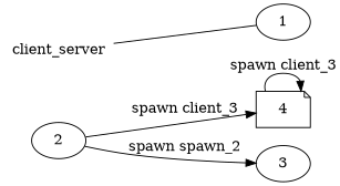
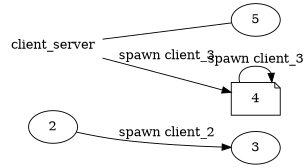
  digraph {
    rankdir=LR
    node [shape=ellipse]
    n1 [label=client_server shape=plaintext]
-   n2 [label=1]
+   n2 [label=5]
    n3 [label=3]
    n4 [label=4 shape=note]
    n5 [label=2]
    n1 -> n2 [arrowhead=none]
    n4 -> n4 [label="spawn client_3"]
-   n5 -> n3 [label="spawn spawn_2"]
-   n5 -> n4 [label="spawn client_3"]
+   n5 -> n3 [label="spawn client_2"]
+   n1 -> n4 [label="spawn client_3"]
  }
